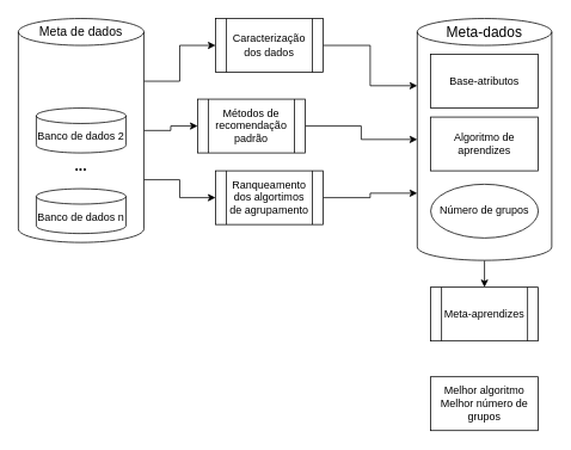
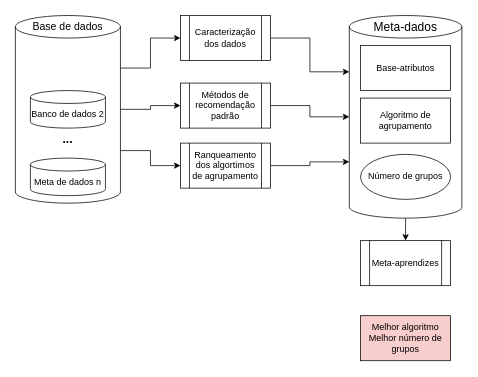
  <mxCell id="0" />
  <mxCell id="1" parent="0" />
  <mxCell id="2" style="edgeStyle=orthogonalEdgeStyle;rounded=0;orthogonalLoop=1;jettySize=auto;html=1;exitX=1;exitY=0;exitDx=0;exitDy=70;exitPerimeter=0;entryX=0;entryY=0.5;entryDx=0;entryDy=0;" edge="1" parent="1" source="5" target="7"><mxGeometry relative="1" as="geometry" /></mxCell>
  <mxCell id="3" style="edgeStyle=orthogonalEdgeStyle;rounded=0;orthogonalLoop=1;jettySize=auto;html=1;exitX=1;exitY=0.5;exitDx=0;exitDy=0;exitPerimeter=0;entryX=0;entryY=0.5;entryDx=0;entryDy=0;" edge="1" parent="1" source="5" target="12"><mxGeometry relative="1" as="geometry" /></mxCell>
  <mxCell id="4" style="edgeStyle=orthogonalEdgeStyle;rounded=0;orthogonalLoop=1;jettySize=auto;html=1;exitX=1;exitY=0;exitDx=0;exitDy=180;exitPerimeter=0;entryX=0;entryY=0.5;entryDx=0;entryDy=0;" edge="1" parent="1" source="5" target="20"><mxGeometry relative="1" as="geometry"><mxPoint x="220" y="280" as="targetPoint" /></mxGeometry></mxCell>
  <mxCell id="5" value="" style="shape=cylinder3;whiteSpace=wrap;html=1;boundedLbl=1;backgroundOutline=1;size=15;" parent="1" vertex="1"><mxGeometry x="20" y="20" width="140" height="250" as="geometry" /></mxCell>
  <mxCell id="6" style="edgeStyle=orthogonalEdgeStyle;rounded=0;orthogonalLoop=1;jettySize=auto;html=1;exitX=1;exitY=0.5;exitDx=0;exitDy=0;entryX=0;entryY=0;entryDx=0;entryDy=75;entryPerimeter=0;" edge="1" parent="1" source="7" target="9"><mxGeometry relative="1" as="geometry" /></mxCell>
  <mxCell id="7" value="Caracterização dos dados" style="shape=process;whiteSpace=wrap;html=1;backgroundOutline=1;" parent="1" vertex="1"><mxGeometry x="240" y="20" width="120" height="60" as="geometry" /></mxCell>
  <mxCell id="8" style="edgeStyle=orthogonalEdgeStyle;rounded=0;orthogonalLoop=1;jettySize=auto;html=1;exitX=0.5;exitY=1;exitDx=0;exitDy=0;exitPerimeter=0;entryX=0.5;entryY=0;entryDx=0;entryDy=0;" edge="1" parent="1" source="9" target="13"><mxGeometry relative="1" as="geometry" /></mxCell>
  <mxCell id="9" value="" style="shape=cylinder3;whiteSpace=wrap;html=1;boundedLbl=1;backgroundOutline=1;size=15;" parent="1" vertex="1"><mxGeometry x="465" y="20" width="150" height="270" as="geometry" /></mxCell>
- <mxCell id="10" value="Melhor algoritmo&lt;br&gt;Melhor número de grupos" style="rounded=0;whiteSpace=wrap;html=1;" parent="1" vertex="1"><mxGeometry x="480" y="420" width="120" height="60" as="geometry" /></mxCell>
+ <mxCell id="10" value="Melhor algoritmo&lt;br&gt;Melhor número de grupos" style="rounded=0;whiteSpace=wrap;html=1;fillColor=#f8cecc;" parent="1" vertex="1"><mxGeometry x="480" y="420" width="120" height="60" as="geometry" /></mxCell>
  <mxCell id="11" style="edgeStyle=orthogonalEdgeStyle;rounded=0;orthogonalLoop=1;jettySize=auto;html=1;exitX=1;exitY=0.5;exitDx=0;exitDy=0;entryX=0;entryY=0.5;entryDx=0;entryDy=0;entryPerimeter=0;" edge="1" parent="1" source="12" target="9"><mxGeometry relative="1" as="geometry" /></mxCell>
- <mxCell id="12" value="Métodos de recomendação padrão" style="shape=process;whiteSpace=wrap;html=1;backgroundOutline=1;" parent="1" vertex="1"><mxGeometry x="220" y="110" width="120" height="60" as="geometry" /></mxCell>
+ <mxCell id="12" value="Métodos de recomendação padrão" style="shape=process;whiteSpace=wrap;html=1;backgroundOutline=1;" parent="1" vertex="1"><mxGeometry x="240" y="110" width="120" height="60" as="geometry" /></mxCell>
  <mxCell id="13" value="Meta-aprendizes" style="shape=process;whiteSpace=wrap;html=1;backgroundOutline=1;" parent="1" vertex="1"><mxGeometry x="480" y="320" width="120" height="60" as="geometry" /></mxCell>
  <mxCell id="14" value="Banco de dados 2" style="shape=cylinder3;whiteSpace=wrap;html=1;boundedLbl=1;backgroundOutline=1;size=8.6;" parent="1" vertex="1"><mxGeometry x="40" y="120" width="100" height="50" as="geometry" /></mxCell>
- <mxCell id="15" value="Banco de dados n" style="shape=cylinder3;whiteSpace=wrap;html=1;boundedLbl=1;backgroundOutline=1;size=8.6;" parent="1" vertex="1"><mxGeometry x="40" y="210" width="100" height="50" as="geometry" /></mxCell>
+ <mxCell id="15" value="Meta de dados n" style="shape=cylinder3;whiteSpace=wrap;html=1;boundedLbl=1;backgroundOutline=1;size=8.6;" parent="1" vertex="1"><mxGeometry x="40" y="210" width="100" height="50" as="geometry" /></mxCell>
  <mxCell id="16" value="&lt;font style=&quot;font-size: 16px;&quot;&gt;&lt;b&gt;...&lt;/b&gt;&lt;/font&gt;" style="text;html=1;strokeColor=none;fillColor=none;align=center;verticalAlign=middle;whiteSpace=wrap;rounded=0;" parent="1" vertex="1"><mxGeometry x="60" y="170" width="60" height="30" as="geometry" /></mxCell>
- <mxCell id="17" value="Meta de dados" style="text;html=1;strokeColor=none;fillColor=none;align=center;verticalAlign=middle;whiteSpace=wrap;rounded=0;fontSize=14;" parent="1" vertex="1"><mxGeometry x="30" y="20" width="120" height="30" as="geometry" /></mxCell>
+ <mxCell id="17" value="Base de dados" style="text;html=1;strokeColor=none;fillColor=none;align=center;verticalAlign=middle;whiteSpace=wrap;rounded=0;fontSize=14;" parent="1" vertex="1"><mxGeometry x="30" y="20" width="120" height="30" as="geometry" /></mxCell>
  <mxCell id="18" value="Meta-dados" style="text;html=1;strokeColor=none;fillColor=none;align=center;verticalAlign=middle;whiteSpace=wrap;rounded=0;fontSize=16;" parent="1" vertex="1"><mxGeometry x="495" y="20" width="90" height="30" as="geometry" /></mxCell>
  <mxCell id="19" style="edgeStyle=orthogonalEdgeStyle;rounded=0;orthogonalLoop=1;jettySize=auto;html=1;exitX=1;exitY=0.5;exitDx=0;exitDy=0;entryX=0;entryY=0;entryDx=0;entryDy=195;entryPerimeter=0;" edge="1" parent="1" source="20" target="9"><mxGeometry relative="1" as="geometry" /></mxCell>
  <mxCell id="20" value="Ranqueamento dos algortimos de agrupamento" style="shape=process;whiteSpace=wrap;html=1;backgroundOutline=1;" vertex="1" parent="1"><mxGeometry x="240" y="190" width="120" height="60" as="geometry" /></mxCell>
  <mxCell id="21" value="Base-atributos" style="rounded=0;whiteSpace=wrap;html=1;" vertex="1" parent="1"><mxGeometry x="480" y="60" width="120" height="60" as="geometry" /></mxCell>
- <mxCell id="22" value="Algoritmo de aprendizes" style="rounded=0;whiteSpace=wrap;html=1;" vertex="1" parent="1"><mxGeometry x="480" y="130" width="120" height="60" as="geometry" /></mxCell>
+ <mxCell id="22" value="Algoritmo de agrupamento" style="rounded=0;whiteSpace=wrap;html=1;" vertex="1" parent="1"><mxGeometry x="480" y="130" width="120" height="60" as="geometry" /></mxCell>
  <mxCell id="23" value="Número de grupos" style="ellipse;whiteSpace=wrap;html=1;" vertex="1" parent="1"><mxGeometry x="480" y="205" width="120" height="60" as="geometry" /></mxCell>
